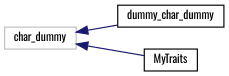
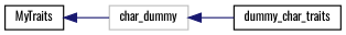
  digraph {
    fontname=Oswald
    rankdir=LR
    node [color=black fillcolor=white fontname=Oswald fontsize=10 shape=record style=filled]
    edge [color=midnightblue dir=back fontname=Oswald fontsize=10 labelfontname=Helvetica labelfontsize=10 style=solid]
    n1 [color=grey75 height=0.2 label=char_dummy width=0.4]
-   n2 [height=0.2 label=dummy_char_dummy width=0.4]
+   n2 [height=0.2 label=dummy_char_traits width=0.4]
    n3 [height=0.2 label=MyTraits width=0.4]
    n1 -> n2
-   n1 -> n3
+   n3 -> n1
  }
